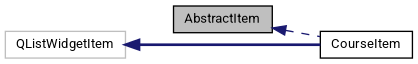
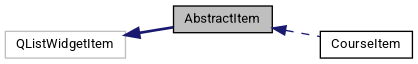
  digraph {
    fontname=Roboto
    rankdir=LR
    node [color=black fillcolor=white fontname=Roboto fontsize=10 shape=record style=filled]
    edge [color=midnightblue dir=back fontname=Roboto fontsize=10 labelfontname=Helvetica labelfontsize=10]
    n1 [fillcolor=grey75 fontcolor=black height=0.2 label=AbstractItem width=0.4]
    n2 [height=0.2 label=CourseItem width=0.4]
    n3 [color=grey75 height=0.2 label=QListWidgetItem width=0.4]
    n1 -> n2 [style=dashed]
-   n3 -> n2 [style=bold]
+   n3 -> n1 [style=bold]
  }
